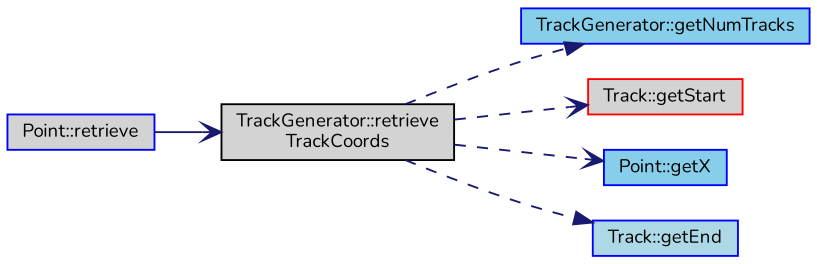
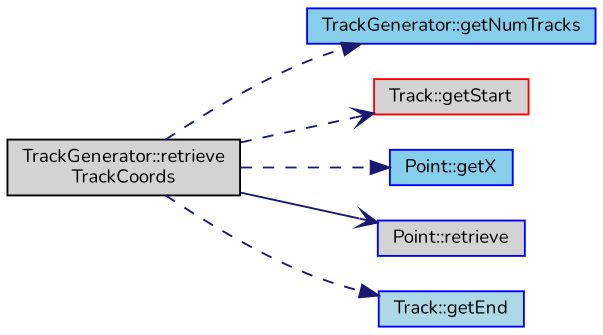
  digraph {
    fontname=Nunito
    rankdir=LR
    node [color=blue fillcolor=lightgrey fontname=Nunito fontsize=10 shape=record style=filled]
    edge [arrowhead=normal color=midnightblue fontname=Nunito fontsize=10 labelfontname=Helvetica labelfontsize=10 style=dashed]
    n1 [color=black fontcolor=black height=0.2 label="TrackGenerator::retrieve\lTrackCoords" width=0.4]
    n2 [fillcolor=skyblue height=0.2 label="TrackGenerator::getNumTracks" width=0.4]
    n3 [color=red height=0.2 label="Track::getStart" width=0.4]
    n4 [fillcolor=skyblue height=0.2 label="Point::getX" width=0.4]
    n5 [height=0.2 label="Point::retrieve" width=0.4]
    n6 [fillcolor=lightblue height=0.2 label="Track::getEnd" width=0.4]
    n1 -> n2
    n1 -> n3 [arrowhead=vee]
-   n1 -> n4 [arrowhead=vee]
-   n5 -> n1 [arrowhead=vee style=solid]
+   n1 -> n4
+   n1 -> n5 [arrowhead=vee style=solid]
    n1 -> n6
  }
